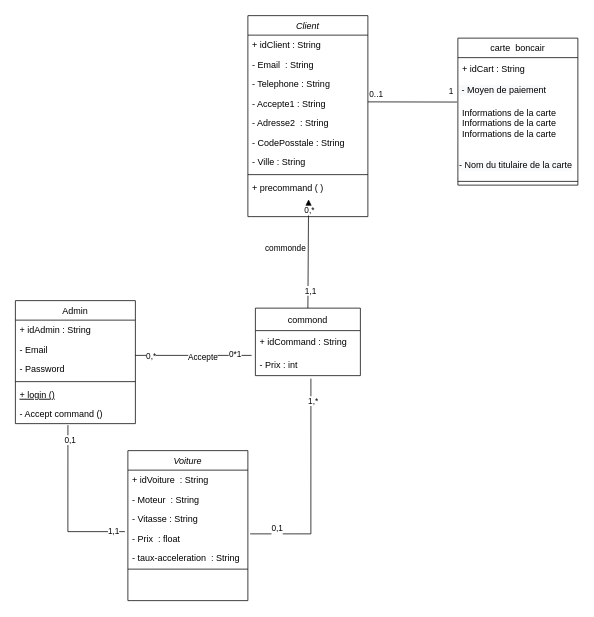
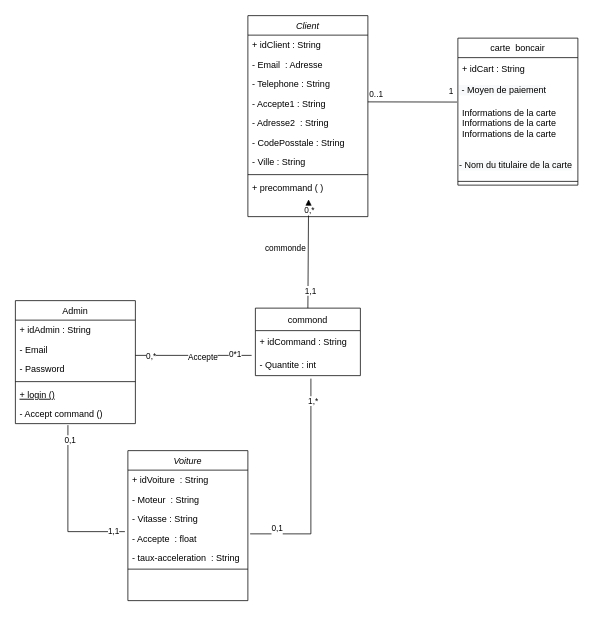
  <mxCell id="0" />
  <mxCell id="1" parent="0" />
  <mxCell id="2" value="Client" style="swimlane;fontStyle=2;align=center;verticalAlign=top;childLayout=stackLayout;horizontal=1;startSize=26;horizontalStack=0;resizeParent=1;resizeLast=0;collapsible=1;marginBottom=0;rounded=0;shadow=0;strokeWidth=1;" parent="1" vertex="1"><mxGeometry x="330" y="20" width="160" height="268" as="geometry"><mxRectangle x="230" y="140" width="160" height="26" as="alternateBounds" /></mxGeometry></mxCell>
  <mxCell id="3" value="+ idClient : String" style="text;align=left;verticalAlign=top;spacingLeft=4;spacingRight=4;overflow=hidden;rotatable=0;points=[[0,0.5],[1,0.5]];portConstraint=eastwest;rounded=0;shadow=0;html=0;" parent="2" vertex="1"><mxGeometry y="26" width="160" height="26" as="geometry" /></mxCell>
- <mxCell id="4" value="- Email  : String&#10; " style="text;align=left;verticalAlign=top;spacingLeft=4;spacingRight=4;overflow=hidden;rotatable=0;points=[[0,0.5],[1,0.5]];portConstraint=eastwest;" parent="2" vertex="1"><mxGeometry y="52" width="160" height="26" as="geometry" /></mxCell>
+ <mxCell id="4" value="- Email  : Adresse&#10; " style="text;align=left;verticalAlign=top;spacingLeft=4;spacingRight=4;overflow=hidden;rotatable=0;points=[[0,0.5],[1,0.5]];portConstraint=eastwest;" parent="2" vertex="1"><mxGeometry y="52" width="160" height="26" as="geometry" /></mxCell>
  <mxCell id="5" value="- Telephone : String" style="text;align=left;verticalAlign=top;spacingLeft=4;spacingRight=4;overflow=hidden;rotatable=0;points=[[0,0.5],[1,0.5]];portConstraint=eastwest;rounded=0;shadow=0;html=0;" parent="2" vertex="1"><mxGeometry y="78" width="160" height="26" as="geometry" /></mxCell>
  <mxCell id="6" value="- Accepte1 : String&#10;&#10;" style="text;align=left;verticalAlign=top;spacingLeft=4;spacingRight=4;overflow=hidden;rotatable=0;points=[[0,0.5],[1,0.5]];portConstraint=eastwest;rounded=0;shadow=0;html=0;" parent="2" vertex="1"><mxGeometry y="104" width="160" height="26" as="geometry" /></mxCell>
  <mxCell id="7" value="- Adresse2  : String&#10;&#10;" style="text;align=left;verticalAlign=top;spacingLeft=4;spacingRight=4;overflow=hidden;rotatable=0;points=[[0,0.5],[1,0.5]];portConstraint=eastwest;rounded=0;shadow=0;html=0;" parent="2" vertex="1"><mxGeometry y="130" width="160" height="26" as="geometry" /></mxCell>
  <mxCell id="8" value="- CodePosstale : String" style="text;align=left;verticalAlign=top;spacingLeft=4;spacingRight=4;overflow=hidden;rotatable=0;points=[[0,0.5],[1,0.5]];portConstraint=eastwest;rounded=0;shadow=0;html=0;" parent="2" vertex="1"><mxGeometry y="156" width="160" height="26" as="geometry" /></mxCell>
  <mxCell id="9" value="- Ville : String" style="text;align=left;verticalAlign=top;spacingLeft=4;spacingRight=4;overflow=hidden;rotatable=0;points=[[0,0.5],[1,0.5]];portConstraint=eastwest;rounded=0;shadow=0;html=0;" parent="2" vertex="1"><mxGeometry y="182" width="160" height="26" as="geometry" /></mxCell>
  <mxCell id="10" value="" style="line;html=1;strokeWidth=1;align=left;verticalAlign=middle;spacingTop=-1;spacingLeft=3;spacingRight=3;rotatable=0;labelPosition=right;points=[];portConstraint=eastwest;" parent="2" vertex="1"><mxGeometry y="208" width="160" height="8" as="geometry" /></mxCell>
  <mxCell id="11" value="+ precommand ( )" style="text;align=left;verticalAlign=top;spacingLeft=4;spacingRight=4;overflow=hidden;rotatable=0;points=[[0,0.5],[1,0.5]];portConstraint=eastwest;" parent="2" vertex="1"><mxGeometry y="216" width="160" height="26" as="geometry" /></mxCell>
  <mxCell id="12" value="Admin" style="swimlane;fontStyle=0;align=center;verticalAlign=top;childLayout=stackLayout;horizontal=1;startSize=26;horizontalStack=0;resizeParent=1;resizeLast=0;collapsible=1;marginBottom=0;rounded=0;shadow=0;strokeWidth=1;" parent="1" vertex="1"><mxGeometry x="20" y="400" width="160" height="164" as="geometry"><mxRectangle x="130" y="380" width="160" height="26" as="alternateBounds" /></mxGeometry></mxCell>
  <mxCell id="13" value="+ idAdmin : String" style="text;align=left;verticalAlign=top;spacingLeft=4;spacingRight=4;overflow=hidden;rotatable=0;points=[[0,0.5],[1,0.5]];portConstraint=eastwest;rounded=0;shadow=0;html=0;" vertex="1" parent="12"><mxGeometry y="26" width="160" height="26" as="geometry" /></mxCell>
  <mxCell id="14" value="- Email" style="text;align=left;verticalAlign=top;spacingLeft=4;spacingRight=4;overflow=hidden;rotatable=0;points=[[0,0.5],[1,0.5]];portConstraint=eastwest;" parent="12" vertex="1"><mxGeometry y="52" width="160" height="26" as="geometry" /></mxCell>
  <mxCell id="15" value="- Password" style="text;align=left;verticalAlign=top;spacingLeft=4;spacingRight=4;overflow=hidden;rotatable=0;points=[[0,0.5],[1,0.5]];portConstraint=eastwest;rounded=0;shadow=0;html=0;" parent="12" vertex="1"><mxGeometry y="78" width="160" height="26" as="geometry" /></mxCell>
  <mxCell id="16" value="" style="line;html=1;strokeWidth=1;align=left;verticalAlign=middle;spacingTop=-1;spacingLeft=3;spacingRight=3;rotatable=0;labelPosition=right;points=[];portConstraint=eastwest;" parent="12" vertex="1"><mxGeometry y="104" width="160" height="8" as="geometry" /></mxCell>
  <mxCell id="17" value="+ login ()" style="text;align=left;verticalAlign=top;spacingLeft=4;spacingRight=4;overflow=hidden;rotatable=0;points=[[0,0.5],[1,0.5]];portConstraint=eastwest;fontStyle=4" parent="12" vertex="1"><mxGeometry y="112" width="160" height="26" as="geometry" /></mxCell>
  <mxCell id="18" value="- Accept command ()" style="text;align=left;verticalAlign=top;spacingLeft=4;spacingRight=4;overflow=hidden;rotatable=0;points=[[0,0.5],[1,0.5]];portConstraint=eastwest;fontStyle=0" parent="12" vertex="1"><mxGeometry y="138" width="160" height="26" as="geometry" /></mxCell>
  <mxCell id="19" value="carte  boncair" style="swimlane;fontStyle=0;align=center;verticalAlign=top;childLayout=stackLayout;horizontal=1;startSize=26;horizontalStack=0;resizeParent=1;resizeLast=0;collapsible=1;marginBottom=0;rounded=0;shadow=0;strokeWidth=1;" parent="1" vertex="1"><mxGeometry x="610" y="50" width="160" height="196" as="geometry"><mxRectangle x="340" y="380" width="170" height="26" as="alternateBounds" /></mxGeometry></mxCell>
  <mxCell id="20" value="+ idCart : String" style="text;strokeColor=none;fillColor=none;align=left;verticalAlign=middle;spacingLeft=4;spacingRight=4;overflow=hidden;points=[[0,0.5],[1,0.5]];portConstraint=eastwest;rotatable=0;" parent="19" vertex="1"><mxGeometry y="26" width="160" height="30" as="geometry" /></mxCell>
  <mxCell id="21" value="&lt;span style=&quot;color: rgb(0, 0, 0); font-family: Helvetica; font-size: 12px; font-style: normal; font-variant-ligatures: normal; font-variant-caps: normal; font-weight: 400; letter-spacing: normal; orphans: 2; text-align: left; text-indent: 0px; text-transform: none; widows: 2; word-spacing: 0px; -webkit-text-stroke-width: 0px; background-color: rgb(248, 249, 250); text-decoration-thickness: initial; text-decoration-style: initial; text-decoration-color: initial; float: none; display: inline !important;&quot;&gt;&amp;nbsp;- Moyen de paiement&lt;/span&gt;" style="text;whiteSpace=wrap;html=1;" parent="19" vertex="1"><mxGeometry y="56" width="160" height="30" as="geometry" /></mxCell>
  <mxCell id="22" value="Informations de la carte&#10;Informations de la carte&#10;Informations de la carte&#10;&#10;" style="text;align=left;verticalAlign=top;spacingLeft=4;spacingRight=4;overflow=hidden;rotatable=0;points=[[0,0.5],[1,0.5]];portConstraint=eastwest;" parent="19" vertex="1"><mxGeometry y="86" width="160" height="70" as="geometry" /></mxCell>
  <mxCell id="23" value="&lt;span style=&quot;color: rgb(0, 0, 0); font-family: Helvetica; font-size: 12px; font-style: normal; font-variant-ligatures: normal; font-variant-caps: normal; font-weight: 400; letter-spacing: normal; orphans: 2; text-align: left; text-indent: 0px; text-transform: none; widows: 2; word-spacing: 0px; -webkit-text-stroke-width: 0px; background-color: rgb(248, 249, 250); text-decoration-thickness: initial; text-decoration-style: initial; text-decoration-color: initial; float: none; display: inline !important;&quot;&gt;- Nom du titulaire de la carte&lt;/span&gt;" style="text;whiteSpace=wrap;html=1;" parent="19" vertex="1"><mxGeometry y="156" width="160" height="30" as="geometry" /></mxCell>
  <mxCell id="24" value="" style="line;html=1;strokeWidth=1;align=left;verticalAlign=middle;spacingTop=-1;spacingLeft=3;spacingRight=3;rotatable=0;labelPosition=right;points=[];portConstraint=eastwest;" parent="19" vertex="1"><mxGeometry y="186" width="160" height="10" as="geometry" /></mxCell>
  <mxCell id="25" value="commond" style="swimlane;fontStyle=0;childLayout=stackLayout;horizontal=1;startSize=30;horizontalStack=0;resizeParent=1;resizeParentMax=0;resizeLast=0;collapsible=1;marginBottom=0;" parent="1" vertex="1"><mxGeometry x="340" y="410" width="140" height="90" as="geometry" /></mxCell>
  <mxCell id="26" value="+ idCommand : String" style="text;strokeColor=none;fillColor=none;align=left;verticalAlign=middle;spacingLeft=4;spacingRight=4;overflow=hidden;points=[[0,0.5],[1,0.5]];portConstraint=eastwest;rotatable=0;" parent="25" vertex="1"><mxGeometry y="30" width="140" height="30" as="geometry" /></mxCell>
- <mxCell id="27" value="- Prix : int " style="text;strokeColor=none;fillColor=none;align=left;verticalAlign=middle;spacingLeft=4;spacingRight=4;overflow=hidden;points=[[0,0.5],[1,0.5]];portConstraint=eastwest;rotatable=0;" parent="25" vertex="1"><mxGeometry y="60" width="140" height="30" as="geometry" /></mxCell>
+ <mxCell id="27" value="- Quantite : int " style="text;strokeColor=none;fillColor=none;align=left;verticalAlign=middle;spacingLeft=4;spacingRight=4;overflow=hidden;points=[[0,0.5],[1,0.5]];portConstraint=eastwest;rotatable=0;" parent="25" vertex="1"><mxGeometry y="60" width="140" height="30" as="geometry" /></mxCell>
  <mxCell id="28" value="Voiture" style="swimlane;fontStyle=2;align=center;verticalAlign=top;childLayout=stackLayout;horizontal=1;startSize=26;horizontalStack=0;resizeParent=1;resizeLast=0;collapsible=1;marginBottom=0;rounded=0;shadow=0;strokeWidth=1;" parent="1" vertex="1"><mxGeometry x="170" y="600" width="160" height="200" as="geometry"><mxRectangle x="230" y="140" width="160" height="26" as="alternateBounds" /></mxGeometry></mxCell>
  <mxCell id="29" value="+ idVoiture  : String" style="text;align=left;verticalAlign=top;spacingLeft=4;spacingRight=4;overflow=hidden;rotatable=0;points=[[0,0.5],[1,0.5]];portConstraint=eastwest;rounded=0;shadow=0;html=0;" parent="28" vertex="1"><mxGeometry y="26" width="160" height="26" as="geometry" /></mxCell>
  <mxCell id="30" value="- Moteur  : String&#10; " style="text;align=left;verticalAlign=top;spacingLeft=4;spacingRight=4;overflow=hidden;rotatable=0;points=[[0,0.5],[1,0.5]];portConstraint=eastwest;" parent="28" vertex="1"><mxGeometry y="52" width="160" height="26" as="geometry" /></mxCell>
  <mxCell id="31" value="- Vitasse : String" style="text;align=left;verticalAlign=top;spacingLeft=4;spacingRight=4;overflow=hidden;rotatable=0;points=[[0,0.5],[1,0.5]];portConstraint=eastwest;rounded=0;shadow=0;html=0;" parent="28" vertex="1"><mxGeometry y="78" width="160" height="26" as="geometry" /></mxCell>
- <mxCell id="32" value="- Prix  : float&#10;&#10;" style="text;align=left;verticalAlign=top;spacingLeft=4;spacingRight=4;overflow=hidden;rotatable=0;points=[[0,0.5],[1,0.5]];portConstraint=eastwest;rounded=0;shadow=0;html=0;" parent="28" vertex="1"><mxGeometry y="104" width="160" height="26" as="geometry" /></mxCell>
+ <mxCell id="32" value="- Accepte  : float&#10;&#10;" style="text;align=left;verticalAlign=top;spacingLeft=4;spacingRight=4;overflow=hidden;rotatable=0;points=[[0,0.5],[1,0.5]];portConstraint=eastwest;rounded=0;shadow=0;html=0;" parent="28" vertex="1"><mxGeometry y="104" width="160" height="26" as="geometry" /></mxCell>
  <mxCell id="33" value="- taux-acceleration  : String&#10;&#10;" style="text;align=left;verticalAlign=top;spacingLeft=4;spacingRight=4;overflow=hidden;rotatable=0;points=[[0,0.5],[1,0.5]];portConstraint=eastwest;rounded=0;shadow=0;html=0;" parent="28" vertex="1"><mxGeometry y="130" width="160" height="26" as="geometry" /></mxCell>
  <mxCell id="34" value="" style="line;html=1;strokeWidth=1;align=left;verticalAlign=middle;spacingTop=-1;spacingLeft=3;spacingRight=3;rotatable=0;labelPosition=right;points=[];portConstraint=eastwest;" parent="28" vertex="1"><mxGeometry y="156" width="160" height="4" as="geometry" /></mxCell>
  <mxCell id="35" value="" style="endArrow=block;html=1;rounded=0;entryX=0.506;entryY=1.115;entryDx=0;entryDy=0;entryPerimeter=0;exitX=0.5;exitY=0;exitDx=0;exitDy=0;" parent="1" source="25" target="11" edge="1"><mxGeometry width="50" height="50" relative="1" as="geometry"><mxPoint x="400" y="360" as="sourcePoint" /><mxPoint x="450" y="310" as="targetPoint" /></mxGeometry></mxCell>
  <mxCell id="36" value="commonde" style="edgeLabel;html=1;align=center;verticalAlign=middle;resizable=0;points=[];" parent="35" vertex="1" connectable="0"><mxGeometry x="0.654" y="7" relative="1" as="geometry"><mxPoint x="-24" y="40" as="offset" /></mxGeometry></mxCell>
  <mxCell id="37" value="0,*" style="edgeLabel;html=1;align=center;verticalAlign=middle;resizable=0;points=[];" parent="35" vertex="1" connectable="0"><mxGeometry x="0.807" y="-1" relative="1" as="geometry"><mxPoint as="offset" /></mxGeometry></mxCell>
  <mxCell id="38" value="&amp;nbsp;1,1" style="edgeLabel;html=1;align=center;verticalAlign=middle;resizable=0;points=[];" parent="35" vertex="1" connectable="0"><mxGeometry x="-0.669" y="-1" relative="1" as="geometry"><mxPoint as="offset" /></mxGeometry></mxCell>
  <mxCell id="39" value="" style="endArrow=none;html=1;rounded=0;entryX=-0.036;entryY=0.1;entryDx=0;entryDy=0;entryPerimeter=0;" parent="1" target="27" edge="1"><mxGeometry width="50" height="50" relative="1" as="geometry"><mxPoint x="180" y="473" as="sourcePoint" /><mxPoint x="280" y="490" as="targetPoint" /></mxGeometry></mxCell>
  <mxCell id="40" value="Accepte" style="edgeLabel;html=1;align=center;verticalAlign=middle;resizable=0;points=[];" parent="39" vertex="1" connectable="0"><mxGeometry x="0.149" y="-1" relative="1" as="geometry"><mxPoint as="offset" /></mxGeometry></mxCell>
  <mxCell id="41" value="0,*" style="edgeLabel;html=1;align=center;verticalAlign=middle;resizable=0;points=[];" parent="39" vertex="1" connectable="0"><mxGeometry x="-0.742" relative="1" as="geometry"><mxPoint as="offset" /></mxGeometry></mxCell>
  <mxCell id="42" value="0*1" style="edgeLabel;html=1;align=center;verticalAlign=middle;resizable=0;points=[];" parent="39" vertex="1" connectable="0"><mxGeometry x="0.704" y="3" relative="1" as="geometry"><mxPoint as="offset" /></mxGeometry></mxCell>
  <mxCell id="43" value="" style="endArrow=none;html=1;rounded=0;exitX=0.438;exitY=1.077;exitDx=0;exitDy=0;exitPerimeter=0;entryX=-0.025;entryY=0.154;entryDx=0;entryDy=0;entryPerimeter=0;" edge="1" parent="1" source="18" target="32"><mxGeometry width="50" height="50" relative="1" as="geometry"><mxPoint x="380" y="570" as="sourcePoint" /><mxPoint x="430" y="520" as="targetPoint" /><Array as="points"><mxPoint x="90" y="708" /></Array></mxGeometry></mxCell>
  <mxCell id="44" value="0,1" style="edgeLabel;html=1;align=center;verticalAlign=middle;resizable=0;points=[];" vertex="1" connectable="0" parent="43"><mxGeometry x="-0.827" y="2" relative="1" as="geometry"><mxPoint as="offset" /></mxGeometry></mxCell>
  <mxCell id="45" value="1,1" style="edgeLabel;html=1;align=center;verticalAlign=middle;resizable=0;points=[];" vertex="1" connectable="0" parent="43"><mxGeometry x="0.85" y="1" relative="1" as="geometry"><mxPoint as="offset" /></mxGeometry></mxCell>
  <mxCell id="46" value="&#10;&lt;span style=&quot;color: rgb(0, 0, 0); font-family: Helvetica; font-size: 11px; font-style: normal; font-variant-ligatures: normal; font-variant-caps: normal; font-weight: 400; letter-spacing: normal; orphans: 2; text-align: center; text-indent: 0px; text-transform: none; widows: 2; word-spacing: 0px; -webkit-text-stroke-width: 0px; background-color: rgb(255, 255, 255); text-decoration-thickness: initial; text-decoration-style: initial; text-decoration-color: initial; float: none; display: inline !important;&quot;&gt;0,1&lt;/span&gt;&#10;&#10;" style="endArrow=none;html=1;rounded=0;exitX=1.019;exitY=0.269;exitDx=0;exitDy=0;exitPerimeter=0;entryX=0.529;entryY=1.133;entryDx=0;entryDy=0;entryPerimeter=0;" edge="1" parent="1" source="32" target="27"><mxGeometry x="-0.753" width="50" height="50" relative="1" as="geometry"><mxPoint x="380" y="570" as="sourcePoint" /><mxPoint x="410" y="560" as="targetPoint" /><Array as="points"><mxPoint x="414" y="711" /></Array><mxPoint as="offset" /></mxGeometry></mxCell>
  <mxCell id="47" value="1,*" style="edgeLabel;html=1;align=center;verticalAlign=middle;resizable=0;points=[];" vertex="1" connectable="0" parent="46"><mxGeometry x="0.789" y="-2" relative="1" as="geometry"><mxPoint as="offset" /></mxGeometry></mxCell>
  <mxCell id="48" value="" style="endArrow=none;html=1;rounded=0;entryX=-0.007;entryY=-0.011;entryDx=0;entryDy=0;entryPerimeter=0;" edge="1" parent="1" target="22"><mxGeometry width="50" height="50" relative="1" as="geometry"><mxPoint x="490" y="135" as="sourcePoint" /><mxPoint x="420" y="260" as="targetPoint" /></mxGeometry></mxCell>
  <mxCell id="49" value="0..1" style="edgeLabel;html=1;align=center;verticalAlign=middle;resizable=0;points=[];" vertex="1" connectable="0" parent="48"><mxGeometry x="-0.711" y="1" relative="1" as="geometry"><mxPoint x="-7" y="-10" as="offset" /></mxGeometry></mxCell>
  <mxCell id="50" value="1" style="edgeLabel;html=1;align=center;verticalAlign=middle;resizable=0;points=[];" vertex="1" connectable="0" parent="48"><mxGeometry x="0.42" y="6" relative="1" as="geometry"><mxPoint x="26" y="-9" as="offset" /></mxGeometry></mxCell>
